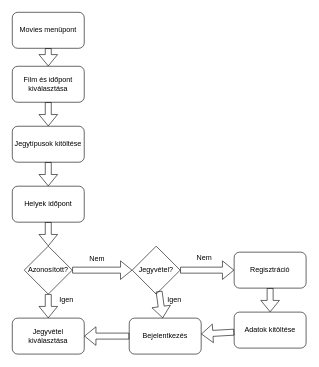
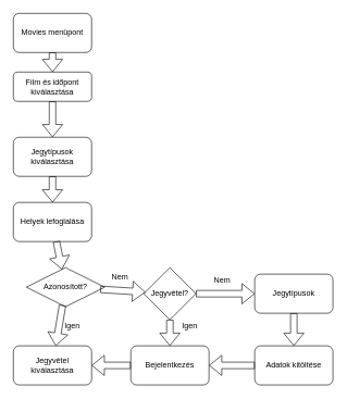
  <mxCell id="0" />
  <mxCell id="1" parent="0" />
  <mxCell id="2" value="Movies menüpont" style="rounded=1;whiteSpace=wrap;html=1;" vertex="1" parent="1"><mxGeometry x="20" y="20" width="120" height="60" as="geometry" /></mxCell>
- <mxCell id="3" value="Film és időpont kiválasztása" style="rounded=1;whiteSpace=wrap;html=1;" vertex="1" parent="1"><mxGeometry x="20" y="110" width="120" height="60" as="geometry" /></mxCell>
- <mxCell id="4" value="Jegytípusok kitöltése" style="rounded=1;whiteSpace=wrap;html=1;" vertex="1" parent="1"><mxGeometry x="20" y="210" width="120" height="60" as="geometry" /></mxCell>
- <mxCell id="5" value="Helyek időpont" style="rounded=1;whiteSpace=wrap;html=1;" vertex="1" parent="1"><mxGeometry x="20" y="310" width="120" height="60" as="geometry" /></mxCell>
- <mxCell id="6" value="Azonosított?" style="rhombus;whiteSpace=wrap;html=1;" vertex="1" parent="1"><mxGeometry x="40" y="410" width="80" height="80" as="geometry" /></mxCell>
+ <mxCell id="3" value="Film és időpont kiválasztása" style="rounded=1;whiteSpace=wrap;html=1;" vertex="1" parent="1"><mxGeometry x="20" y="110" width="120" height="45" as="geometry" /></mxCell>
+ <mxCell id="4" value="Jegytípusok kiválasztása" style="rounded=1;whiteSpace=wrap;html=1;" vertex="1" parent="1"><mxGeometry x="20" y="210" width="120" height="60" as="geometry" /></mxCell>
+ <mxCell id="5" value="Helyek lefoglalása" style="rounded=1;whiteSpace=wrap;html=1;" vertex="1" parent="1"><mxGeometry x="20" y="310" width="120" height="60" as="geometry" /></mxCell>
+ <mxCell id="6" value="Azonosított?" style="rhombus;whiteSpace=wrap;html=1;" vertex="1" parent="1"><mxGeometry x="40" y="410" width="120" height="60" as="geometry" /></mxCell>
  <mxCell id="7" value="Jegyvétel kiválasztása" style="rounded=1;whiteSpace=wrap;html=1;" vertex="1" parent="1"><mxGeometry x="20" y="530" width="120" height="60" as="geometry" /></mxCell>
  <mxCell id="8" value="Jegyvétel?" style="rhombus;whiteSpace=wrap;html=1;" vertex="1" parent="1"><mxGeometry x="220" y="410" width="80" height="80" as="geometry" /></mxCell>
- <mxCell id="9" value="Regisztráció" style="rounded=1;whiteSpace=wrap;html=1;" vertex="1" parent="1"><mxGeometry x="390" y="420" width="120" height="60" as="geometry" /></mxCell>
- <mxCell id="10" value="Bejelentkezés" style="rounded=1;whiteSpace=wrap;html=1;" vertex="1" parent="1"><mxGeometry x="215" y="530" width="120" height="60" as="geometry" /></mxCell>
+ <mxCell id="9" value="Jegytípusok" style="rounded=1;whiteSpace=wrap;html=1;" vertex="1" parent="1"><mxGeometry x="390" y="420" width="120" height="60" as="geometry" /></mxCell>
+ <mxCell id="10" value="Bejelentkezés" style="rounded=1;whiteSpace=wrap;html=1;" vertex="1" parent="1"><mxGeometry x="200" y="530" width="120" height="60" as="geometry" /></mxCell>
  <mxCell id="11" value="" style="shape=flexArrow;endArrow=classic;html=1;" edge="1" parent="1" source="2" target="3"><mxGeometry width="50" height="50" relative="1" as="geometry"><mxPoint x="-290" y="570" as="sourcePoint" /><mxPoint x="-240" y="520" as="targetPoint" /></mxGeometry></mxCell>
  <mxCell id="12" value="" style="shape=flexArrow;endArrow=classic;html=1;" edge="1" parent="1" source="3" target="4"><mxGeometry width="50" height="50" relative="1" as="geometry"><mxPoint x="-290" y="570" as="sourcePoint" /><mxPoint x="-240" y="520" as="targetPoint" /></mxGeometry></mxCell>
  <mxCell id="13" value="" style="shape=flexArrow;endArrow=classic;html=1;" edge="1" parent="1" source="4" target="5"><mxGeometry width="50" height="50" relative="1" as="geometry"><mxPoint x="-290" y="660" as="sourcePoint" /><mxPoint x="-240" y="610" as="targetPoint" /></mxGeometry></mxCell>
  <mxCell id="14" value="" style="shape=flexArrow;endArrow=classic;html=1;" edge="1" parent="1" source="5" target="6"><mxGeometry width="50" height="50" relative="1" as="geometry"><mxPoint x="-290" y="660" as="sourcePoint" /><mxPoint x="-240" y="610" as="targetPoint" /></mxGeometry></mxCell>
  <mxCell id="15" value="" style="shape=flexArrow;endArrow=classic;html=1;" edge="1" parent="1" source="6" target="7"><mxGeometry width="50" height="50" relative="1" as="geometry"><mxPoint x="20" y="680" as="sourcePoint" /><mxPoint x="70" y="630" as="targetPoint" /></mxGeometry></mxCell>
  <mxCell id="16" value="" style="shape=flexArrow;endArrow=classic;html=1;" edge="1" parent="1" source="6" target="8"><mxGeometry width="50" height="50" relative="1" as="geometry"><mxPoint x="20" y="680" as="sourcePoint" /><mxPoint x="70" y="630" as="targetPoint" /></mxGeometry></mxCell>
  <mxCell id="17" value="Nem" style="text;html=1;align=center;verticalAlign=middle;resizable=0;points=[];;labelBackgroundColor=#ffffff;" vertex="1" connectable="0" parent="16"><mxGeometry x="-0.3" y="-1" relative="1" as="geometry"><mxPoint x="5" y="-21" as="offset" /></mxGeometry></mxCell>
  <mxCell id="18" value="" style="shape=flexArrow;endArrow=classic;html=1;" edge="1" parent="1" source="8" target="9"><mxGeometry width="50" height="50" relative="1" as="geometry"><mxPoint x="20" y="680" as="sourcePoint" /><mxPoint x="70" y="630" as="targetPoint" /></mxGeometry></mxCell>
- <mxCell id="19" value="Adatok kitöltése" style="rounded=1;whiteSpace=wrap;html=1;" vertex="1" parent="1"><mxGeometry x="390" y="520" width="120" height="60" as="geometry" /></mxCell>
+ <mxCell id="19" value="Adatok kitöltése" style="rounded=1;whiteSpace=wrap;html=1;" vertex="1" parent="1"><mxGeometry x="390" y="530" width="120" height="60" as="geometry" /></mxCell>
  <mxCell id="20" value="" style="shape=flexArrow;endArrow=classic;html=1;" edge="1" parent="1" source="9" target="19"><mxGeometry width="50" height="50" relative="1" as="geometry"><mxPoint x="20" y="660" as="sourcePoint" /><mxPoint x="70" y="610" as="targetPoint" /></mxGeometry></mxCell>
  <mxCell id="21" value="" style="shape=flexArrow;endArrow=classic;html=1;" edge="1" parent="1" source="19" target="10"><mxGeometry width="50" height="50" relative="1" as="geometry"><mxPoint x="20" y="660" as="sourcePoint" /><mxPoint x="70" y="610" as="targetPoint" /></mxGeometry></mxCell>
  <mxCell id="22" value="" style="shape=flexArrow;endArrow=classic;html=1;" edge="1" parent="1" source="10" target="7"><mxGeometry width="50" height="50" relative="1" as="geometry"><mxPoint x="20" y="660" as="sourcePoint" /><mxPoint x="70" y="610" as="targetPoint" /></mxGeometry></mxCell>
  <mxCell id="23" value="Nem" style="text;html=1;align=center;verticalAlign=middle;resizable=0;points=[];;autosize=1;" vertex="1" parent="1"><mxGeometry x="320" y="420" width="40" height="20" as="geometry" /></mxCell>
  <mxCell id="24" value="" style="shape=flexArrow;endArrow=classic;html=1;" edge="1" parent="1" source="8" target="10"><mxGeometry width="50" height="50" relative="1" as="geometry"><mxPoint x="20" y="660" as="sourcePoint" /><mxPoint x="70" y="610" as="targetPoint" /></mxGeometry></mxCell>
  <mxCell id="25" value="Igen" style="text;html=1;align=center;verticalAlign=middle;resizable=0;points=[];;autosize=1;" vertex="1" parent="1"><mxGeometry x="270" y="490" width="40" height="20" as="geometry" /></mxCell>
  <mxCell id="26" value="Igen" style="text;html=1;align=center;verticalAlign=middle;resizable=0;points=[];;autosize=1;" vertex="1" parent="1"><mxGeometry x="90" y="490" width="40" height="20" as="geometry" /></mxCell>
